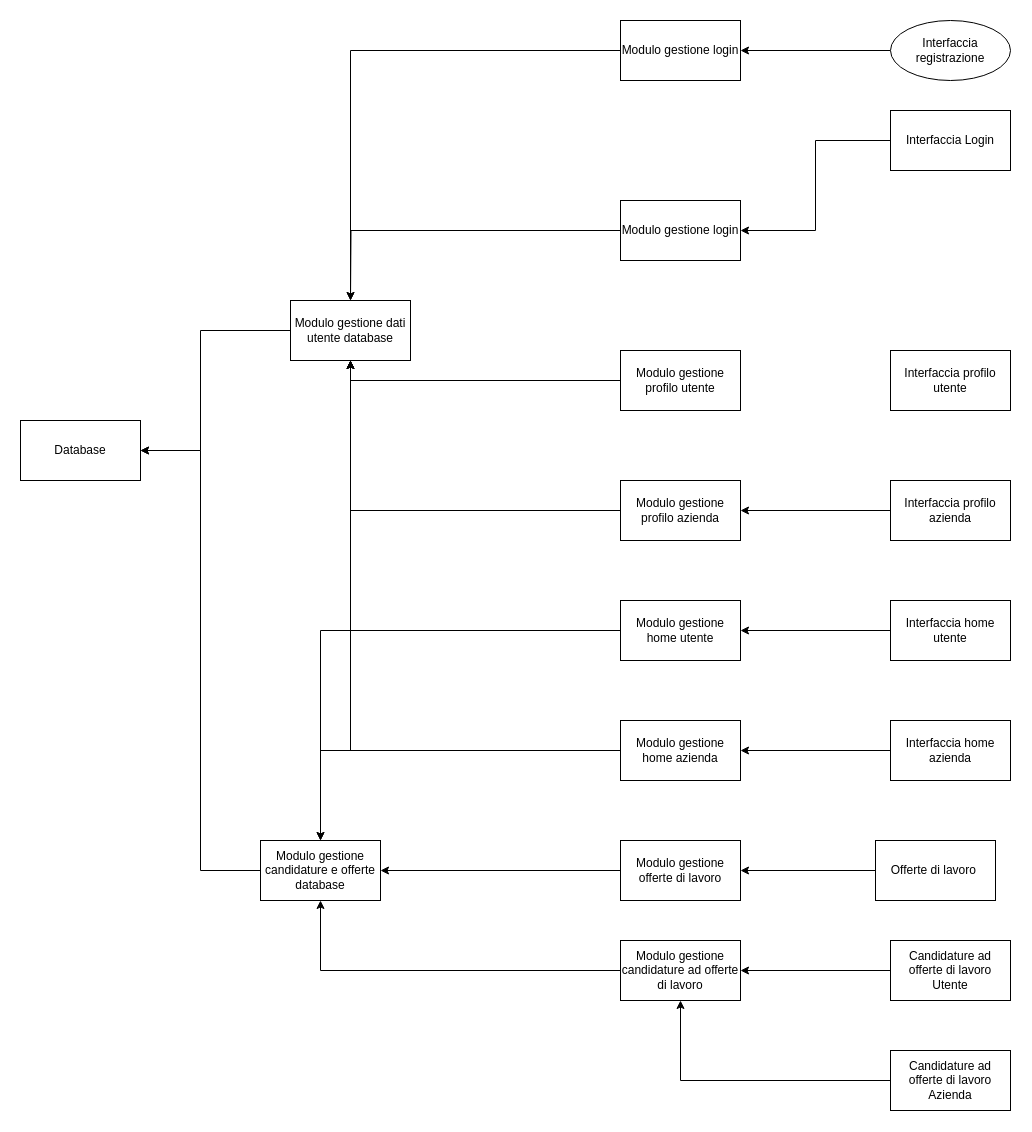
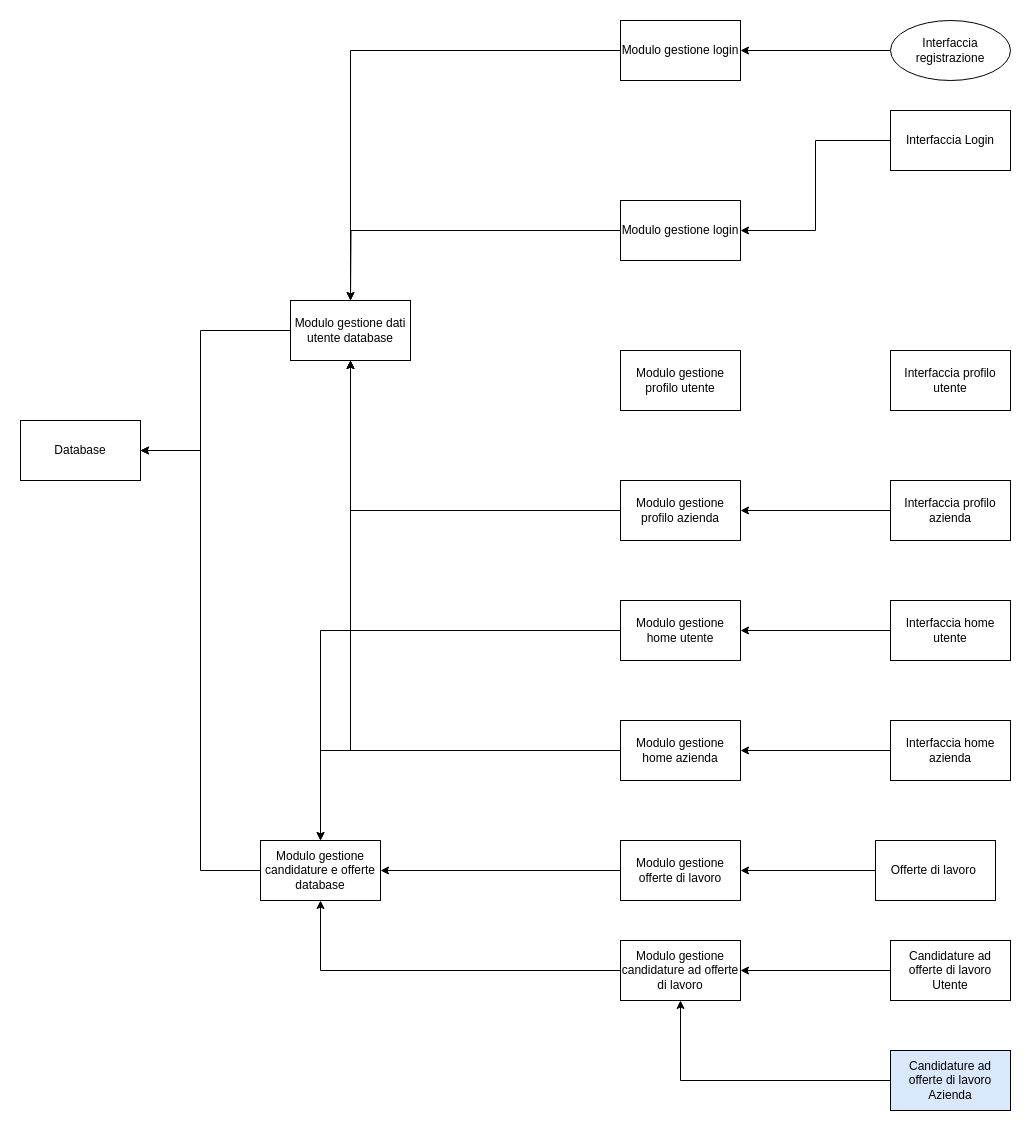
  <mxCell id="0" />
  <mxCell id="1" parent="0" />
  <mxCell id="2" style="edgeStyle=orthogonalEdgeStyle;rounded=0;orthogonalLoop=1;jettySize=auto;html=1;entryX=1;entryY=0.5;entryDx=0;entryDy=0;" edge="1" parent="1" source="3" target="7"><mxGeometry relative="1" as="geometry" /></mxCell>
  <mxCell id="3" value="Interfaccia Login" style="rounded=0;whiteSpace=wrap;html=1;" vertex="1" parent="1"><mxGeometry x="890" y="110" width="120" height="60" as="geometry" /></mxCell>
  <mxCell id="4" style="edgeStyle=orthogonalEdgeStyle;rounded=0;orthogonalLoop=1;jettySize=auto;html=1;" edge="1" parent="1" source="5" target="12"><mxGeometry relative="1" as="geometry" /></mxCell>
  <mxCell id="5" value="Interfaccia registrazione" style="ellipse;whiteSpace=wrap;html=1;" vertex="1" parent="1"><mxGeometry x="890" y="20" width="120" height="60" as="geometry" /></mxCell>
  <mxCell id="6" style="edgeStyle=orthogonalEdgeStyle;rounded=0;orthogonalLoop=1;jettySize=auto;html=1;" edge="1" parent="1" source="7"><mxGeometry relative="1" as="geometry"><mxPoint x="350" y="300" as="targetPoint" /></mxGeometry></mxCell>
  <mxCell id="7" value="Modulo gestione login" style="rounded=0;whiteSpace=wrap;html=1;" vertex="1" parent="1"><mxGeometry x="620" y="200" width="120" height="60" as="geometry" /></mxCell>
  <mxCell id="8" style="edgeStyle=orthogonalEdgeStyle;rounded=0;orthogonalLoop=1;jettySize=auto;html=1;entryX=1;entryY=0.5;entryDx=0;entryDy=0;" edge="1" parent="1" source="9" target="10"><mxGeometry relative="1" as="geometry"><Array as="points"><mxPoint x="200" y="330" /><mxPoint x="200" y="450" /></Array></mxGeometry></mxCell>
  <mxCell id="9" value="Modulo gestione dati utente database" style="rounded=0;whiteSpace=wrap;html=1;" vertex="1" parent="1"><mxGeometry x="290" y="300" width="120" height="60" as="geometry" /></mxCell>
  <mxCell id="10" value="Database" style="rounded=0;whiteSpace=wrap;html=1;" vertex="1" parent="1"><mxGeometry x="20" y="420" width="120" height="60" as="geometry" /></mxCell>
  <mxCell id="11" style="edgeStyle=orthogonalEdgeStyle;rounded=0;orthogonalLoop=1;jettySize=auto;html=1;entryX=0.5;entryY=0;entryDx=0;entryDy=0;" edge="1" parent="1" source="12" target="9"><mxGeometry relative="1" as="geometry" /></mxCell>
  <mxCell id="12" value="Modulo gestione login" style="rounded=0;whiteSpace=wrap;html=1;" vertex="1" parent="1"><mxGeometry x="620" y="20" width="120" height="60" as="geometry" /></mxCell>
  <mxCell id="13" value="Interfaccia profilo utente" style="rounded=0;whiteSpace=wrap;html=1;" vertex="1" parent="1"><mxGeometry x="890" y="350" width="120" height="60" as="geometry" /></mxCell>
  <mxCell id="14" style="edgeStyle=orthogonalEdgeStyle;rounded=0;orthogonalLoop=1;jettySize=auto;html=1;" edge="1" parent="1" source="15" target="17"><mxGeometry relative="1" as="geometry" /></mxCell>
  <mxCell id="15" value="Interfaccia profilo azienda" style="rounded=0;whiteSpace=wrap;html=1;" vertex="1" parent="1"><mxGeometry x="890" y="480" width="120" height="60" as="geometry" /></mxCell>
  <mxCell id="16" style="edgeStyle=orthogonalEdgeStyle;rounded=0;orthogonalLoop=1;jettySize=auto;html=1;" edge="1" parent="1" source="17" target="9"><mxGeometry relative="1" as="geometry" /></mxCell>
  <mxCell id="17" value="Modulo gestione profilo azienda" style="rounded=0;whiteSpace=wrap;html=1;" vertex="1" parent="1"><mxGeometry x="620" y="480" width="120" height="60" as="geometry" /></mxCell>
- <mxCell id="18" style="edgeStyle=orthogonalEdgeStyle;rounded=0;orthogonalLoop=1;jettySize=auto;html=1;entryX=0.5;entryY=1;entryDx=0;entryDy=0;" edge="1" parent="1" source="19" target="9"><mxGeometry relative="1" as="geometry" /></mxCell>
  <mxCell id="19" value="Modulo gestione profilo utente" style="rounded=0;whiteSpace=wrap;html=1;" vertex="1" parent="1"><mxGeometry x="620" y="350" width="120" height="60" as="geometry" /></mxCell>
  <mxCell id="20" style="edgeStyle=orthogonalEdgeStyle;rounded=0;orthogonalLoop=1;jettySize=auto;html=1;entryX=1;entryY=0.5;entryDx=0;entryDy=0;" edge="1" parent="1" source="21" target="30"><mxGeometry relative="1" as="geometry" /></mxCell>
  <mxCell id="21" value="Interfaccia home utente" style="rounded=0;whiteSpace=wrap;html=1;" vertex="1" parent="1"><mxGeometry x="890" y="600" width="120" height="60" as="geometry" /></mxCell>
  <mxCell id="22" style="edgeStyle=orthogonalEdgeStyle;rounded=0;orthogonalLoop=1;jettySize=auto;html=1;entryX=1;entryY=0.5;entryDx=0;entryDy=0;" edge="1" parent="1" source="23" target="33"><mxGeometry relative="1" as="geometry" /></mxCell>
  <mxCell id="23" value="Interfaccia home azienda" style="rounded=0;whiteSpace=wrap;html=1;" vertex="1" parent="1"><mxGeometry x="890" y="720" width="120" height="60" as="geometry" /></mxCell>
  <mxCell id="24" style="edgeStyle=orthogonalEdgeStyle;rounded=0;orthogonalLoop=1;jettySize=auto;html=1;entryX=1;entryY=0.5;entryDx=0;entryDy=0;" edge="1" parent="1" source="25" target="35"><mxGeometry relative="1" as="geometry" /></mxCell>
  <mxCell id="25" value="Offerte di lavoro&amp;nbsp;" style="rounded=0;whiteSpace=wrap;html=1;" vertex="1" parent="1"><mxGeometry x="875" y="840" width="120" height="60" as="geometry" /></mxCell>
  <mxCell id="26" style="edgeStyle=orthogonalEdgeStyle;rounded=0;orthogonalLoop=1;jettySize=auto;html=1;entryX=1;entryY=0.5;entryDx=0;entryDy=0;" edge="1" parent="1" source="27" target="37"><mxGeometry relative="1" as="geometry" /></mxCell>
  <mxCell id="27" value="Candidature ad offerte di lavoro Utente" style="rounded=0;whiteSpace=wrap;html=1;" vertex="1" parent="1"><mxGeometry x="890" y="940" width="120" height="60" as="geometry" /></mxCell>
  <mxCell id="28" style="edgeStyle=orthogonalEdgeStyle;rounded=0;orthogonalLoop=1;jettySize=auto;html=1;entryX=0.5;entryY=1;entryDx=0;entryDy=0;" edge="1" parent="1" source="30" target="9"><mxGeometry relative="1" as="geometry" /></mxCell>
  <mxCell id="29" style="edgeStyle=orthogonalEdgeStyle;rounded=0;orthogonalLoop=1;jettySize=auto;html=1;entryX=0.5;entryY=0;entryDx=0;entryDy=0;" edge="1" parent="1" source="30" target="39"><mxGeometry relative="1" as="geometry" /></mxCell>
  <mxCell id="30" value="Modulo gestione home utente" style="rounded=0;whiteSpace=wrap;html=1;" vertex="1" parent="1"><mxGeometry x="620" y="600" width="120" height="60" as="geometry" /></mxCell>
  <mxCell id="31" style="edgeStyle=orthogonalEdgeStyle;rounded=0;orthogonalLoop=1;jettySize=auto;html=1;entryX=0.5;entryY=1;entryDx=0;entryDy=0;" edge="1" parent="1" source="33" target="9"><mxGeometry relative="1" as="geometry" /></mxCell>
  <mxCell id="32" style="edgeStyle=orthogonalEdgeStyle;rounded=0;orthogonalLoop=1;jettySize=auto;html=1;entryX=0.5;entryY=0;entryDx=0;entryDy=0;" edge="1" parent="1" source="33" target="39"><mxGeometry relative="1" as="geometry" /></mxCell>
  <mxCell id="33" value="Modulo gestione home azienda" style="rounded=0;whiteSpace=wrap;html=1;" vertex="1" parent="1"><mxGeometry x="620" y="720" width="120" height="60" as="geometry" /></mxCell>
  <mxCell id="34" style="edgeStyle=orthogonalEdgeStyle;rounded=0;orthogonalLoop=1;jettySize=auto;html=1;entryX=1;entryY=0.5;entryDx=0;entryDy=0;" edge="1" parent="1" source="35" target="39"><mxGeometry relative="1" as="geometry" /></mxCell>
  <mxCell id="35" value="Modulo gestione offerte di lavoro" style="rounded=0;whiteSpace=wrap;html=1;" vertex="1" parent="1"><mxGeometry x="620" y="840" width="120" height="60" as="geometry" /></mxCell>
  <mxCell id="36" style="edgeStyle=orthogonalEdgeStyle;rounded=0;orthogonalLoop=1;jettySize=auto;html=1;entryX=0.5;entryY=1;entryDx=0;entryDy=0;" edge="1" parent="1" source="37" target="39"><mxGeometry relative="1" as="geometry" /></mxCell>
  <mxCell id="37" value="Modulo gestione candidature ad offerte di lavoro" style="rounded=0;whiteSpace=wrap;html=1;" vertex="1" parent="1"><mxGeometry x="620" y="940" width="120" height="60" as="geometry" /></mxCell>
  <mxCell id="38" style="edgeStyle=orthogonalEdgeStyle;rounded=0;orthogonalLoop=1;jettySize=auto;html=1;entryX=1;entryY=0.5;entryDx=0;entryDy=0;" edge="1" parent="1" source="39" target="10"><mxGeometry relative="1" as="geometry" /></mxCell>
  <mxCell id="39" value="Modulo gestione candidature e offerte database" style="rounded=0;whiteSpace=wrap;html=1;" vertex="1" parent="1"><mxGeometry y="840" width="120" height="60" as="geometry" x="260" /></mxCell>
  <mxCell id="40" style="edgeStyle=orthogonalEdgeStyle;rounded=0;orthogonalLoop=1;jettySize=auto;html=1;entryX=0.5;entryY=1;entryDx=0;entryDy=0;" edge="1" parent="1" source="41" target="37"><mxGeometry relative="1" as="geometry" /></mxCell>
- <mxCell id="41" value="Candidature ad offerte di lavoro Azienda" style="rounded=0;whiteSpace=wrap;html=1;" vertex="1" parent="1"><mxGeometry x="890" y="1050" width="120" height="60" as="geometry" /></mxCell>
+ <mxCell id="41" value="Candidature ad offerte di lavoro Azienda" style="rounded=0;whiteSpace=wrap;html=1;fillColor=#dae8fc;" vertex="1" parent="1"><mxGeometry x="890" y="1050" width="120" height="60" as="geometry" /></mxCell>
